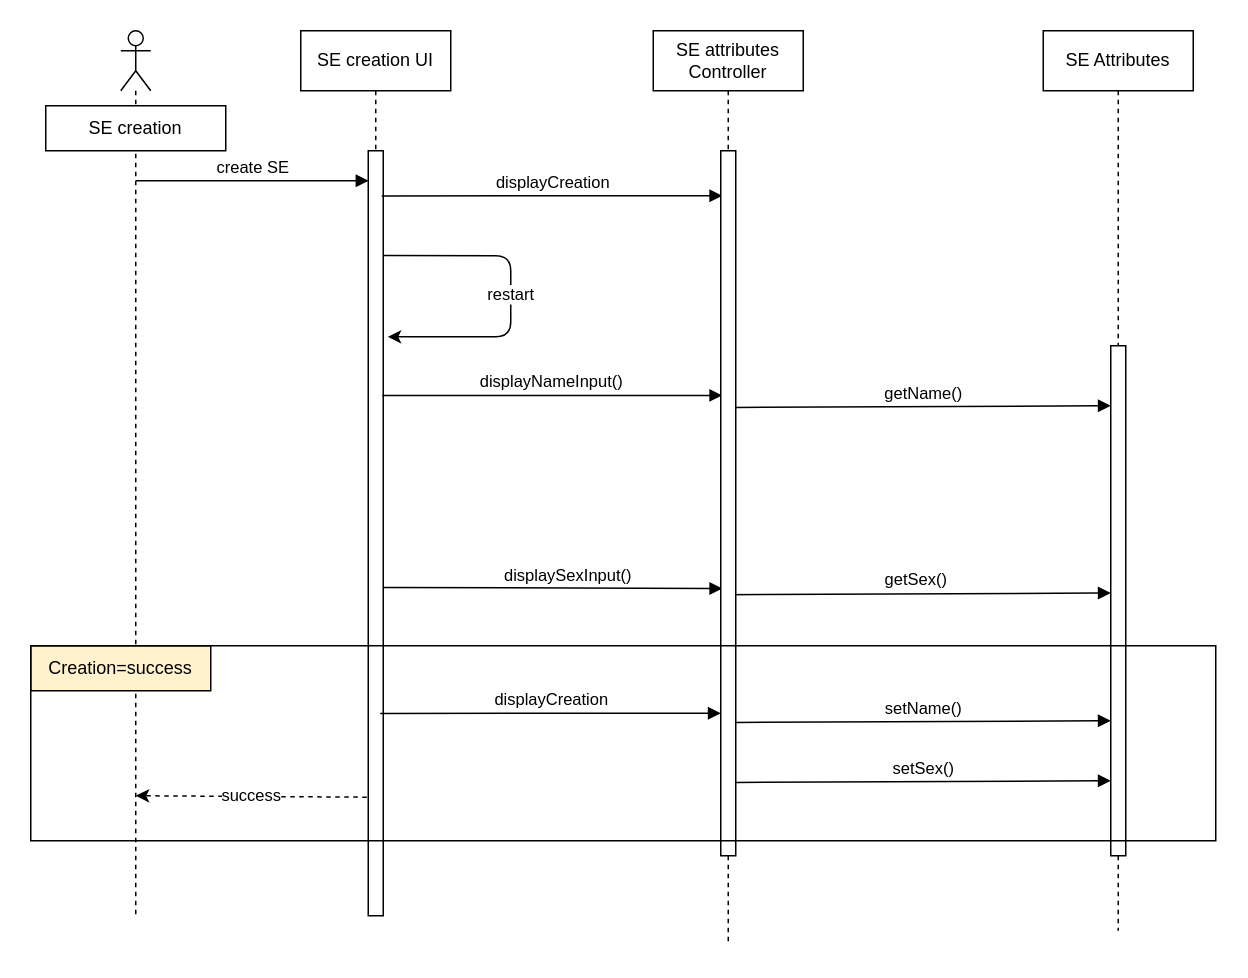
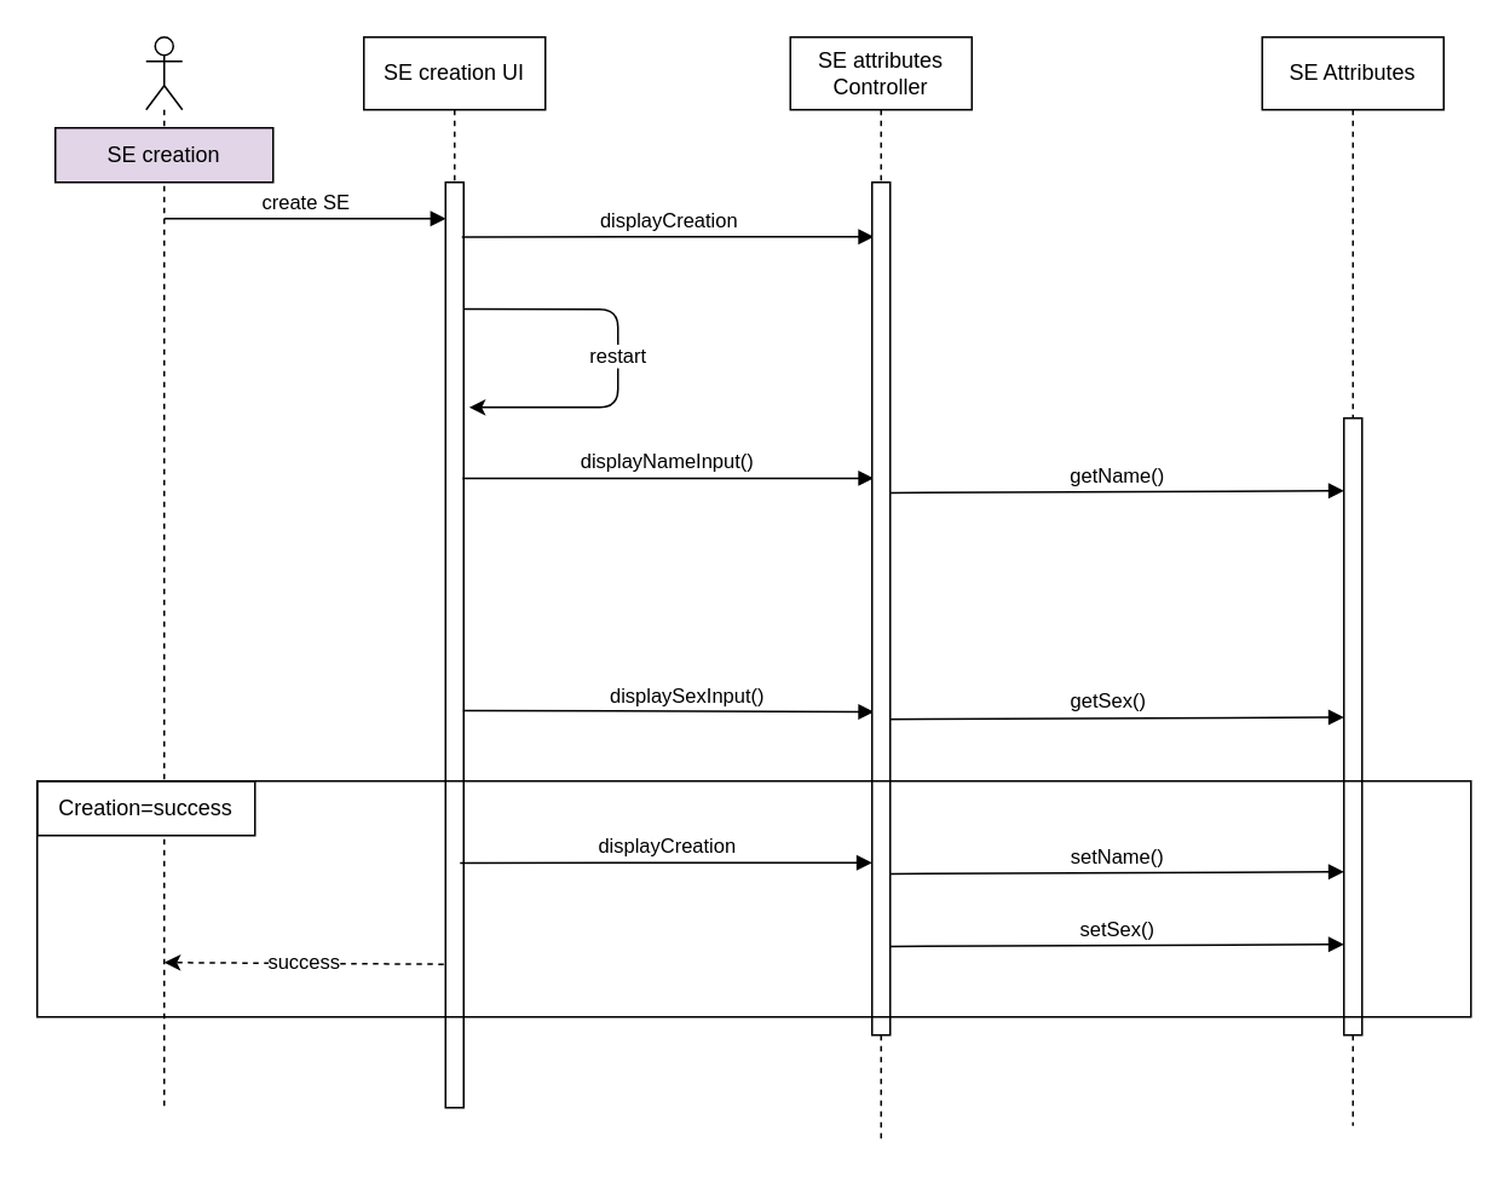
  <mxCell id="0" />
  <mxCell id="1" parent="0" />
  <mxCell id="2" value="" style="shape=umlLifeline;participant=umlActor;perimeter=lifelinePerimeter;whiteSpace=wrap;html=1;container=1;collapsible=0;recursiveResize=0;verticalAlign=top;spacingTop=36;labelBackgroundColor=#ffffff;outlineConnect=0;" parent="1" vertex="1"><mxGeometry x="80" y="20" width="20" height="590" as="geometry" /></mxCell>
  <mxCell id="3" value="SE creation UI" style="shape=umlLifeline;perimeter=lifelinePerimeter;whiteSpace=wrap;html=1;container=1;collapsible=0;recursiveResize=0;outlineConnect=0;" parent="1" vertex="1"><mxGeometry x="200" y="20" width="100" height="590" as="geometry" /></mxCell>
  <mxCell id="4" value="" style="html=1;points=[];perimeter=orthogonalPerimeter;" parent="3" vertex="1"><mxGeometry x="45" y="80" width="10" height="510" as="geometry" /></mxCell>
  <mxCell id="5" value="restart" style="endArrow=classic;html=1;exitX=1;exitY=0.196;exitDx=0;exitDy=0;exitPerimeter=0;entryX=1.3;entryY=0.293;entryDx=0;entryDy=0;entryPerimeter=0;" edge="1" parent="3"><mxGeometry width="50" height="50" relative="1" as="geometry"><mxPoint x="55" y="149.76" as="sourcePoint" /><mxPoint x="58" y="204.08" as="targetPoint" /><Array as="points"><mxPoint x="140" y="150" /><mxPoint x="140" y="204" /></Array></mxGeometry></mxCell>
  <mxCell id="6" value="SE attributes Controller" style="shape=umlLifeline;perimeter=lifelinePerimeter;whiteSpace=wrap;html=1;container=1;collapsible=0;recursiveResize=0;outlineConnect=0;" parent="1" vertex="1"><mxGeometry x="435" y="20" width="100" height="610" as="geometry" /></mxCell>
  <mxCell id="7" value="SE Attributes" style="shape=umlLifeline;perimeter=lifelinePerimeter;whiteSpace=wrap;html=1;container=1;collapsible=0;recursiveResize=0;outlineConnect=0;" parent="1" vertex="1"><mxGeometry x="695" y="20" width="100" height="600" as="geometry" /></mxCell>
  <mxCell id="8" value="displayNameInput()" style="html=1;verticalAlign=bottom;endArrow=block;exitX=0.938;exitY=0.071;exitDx=0;exitDy=0;exitPerimeter=0;entryX=0.1;entryY=0.347;entryDx=0;entryDy=0;entryPerimeter=0;" parent="1" edge="1" target="14"><mxGeometry width="80" relative="1" as="geometry"><mxPoint x="254.38" y="263.16" as="sourcePoint" /><mxPoint x="485" y="263" as="targetPoint" /></mxGeometry></mxCell>
  <mxCell id="9" value="displaySexInput()" style="html=1;verticalAlign=bottom;endArrow=block;exitX=0.967;exitY=0.429;exitDx=0;exitDy=0;exitPerimeter=0;entryX=0.1;entryY=0.621;entryDx=0;entryDy=0;entryPerimeter=0;" parent="1" edge="1" target="14"><mxGeometry x="0.091" width="80" relative="1" as="geometry"><mxPoint x="254.67" y="391.12" as="sourcePoint" /><mxPoint x="484.5" y="391.12" as="targetPoint" /><mxPoint as="offset" /></mxGeometry></mxCell>
  <mxCell id="10" value="getSex()" style="html=1;verticalAlign=bottom;endArrow=block;exitX=0.981;exitY=0.464;exitDx=0;exitDy=0;exitPerimeter=0;entryX=0;entryY=0.526;entryDx=0;entryDy=0;entryPerimeter=0;" parent="1" edge="1"><mxGeometry width="80" relative="1" as="geometry"><mxPoint x="480" y="396" as="sourcePoint" /><mxPoint x="740" y="394.84" as="targetPoint" /></mxGeometry></mxCell>
  <mxCell id="11" value="create SE" style="html=1;verticalAlign=bottom;endArrow=block;entryX=-0.014;entryY=0.035;entryDx=0;entryDy=0;entryPerimeter=0;" parent="1" edge="1"><mxGeometry width="80" relative="1" as="geometry"><mxPoint x="89.997" y="120" as="sourcePoint" /><mxPoint x="245.19" y="120" as="targetPoint" /></mxGeometry></mxCell>
  <mxCell id="12" value="displayCreation" style="html=1;verticalAlign=bottom;endArrow=block;exitX=0.9;exitY=0.059;exitDx=0;exitDy=0;exitPerimeter=0;" parent="1" source="4" edge="1"><mxGeometry width="80" relative="1" as="geometry"><mxPoint x="260" y="141.12" as="sourcePoint" /><mxPoint x="481" y="130" as="targetPoint" /></mxGeometry></mxCell>
- <mxCell id="13" value="SE creation" style="rounded=0;whiteSpace=wrap;html=1;fillColor=#ffffff;" parent="1" vertex="1"><mxGeometry x="30" y="70" width="120" height="30" as="geometry" /></mxCell>
+ <mxCell id="13" value="SE creation" style="rounded=0;whiteSpace=wrap;html=1;fillColor=#e1d5e7;" parent="1" vertex="1"><mxGeometry x="30" y="70" width="120" height="30" as="geometry" /></mxCell>
  <mxCell id="14" value="" style="html=1;points=[];perimeter=orthogonalPerimeter;" parent="1" vertex="1"><mxGeometry x="480" y="100" width="10" height="470" as="geometry" /></mxCell>
  <mxCell id="15" value="" style="html=1;points=[];perimeter=orthogonalPerimeter;" parent="1" vertex="1"><mxGeometry x="740" y="230" width="10" height="340" as="geometry" /></mxCell>
- <mxCell id="16" value="Creation=success" style="rounded=0;whiteSpace=wrap;html=1;fillColor=#fff2cc;" vertex="1" parent="1"><mxGeometry x="20" y="430" width="120" height="30" as="geometry" /></mxCell>
+ <mxCell id="16" value="Creation=success" style="rounded=0;whiteSpace=wrap;html=1;fillColor=#ffffff;" vertex="1" parent="1"><mxGeometry x="20" y="430" width="120" height="30" as="geometry" /></mxCell>
  <mxCell id="17" value="getName()" style="html=1;verticalAlign=bottom;endArrow=block;exitX=0.981;exitY=0.464;exitDx=0;exitDy=0;exitPerimeter=0;" edge="1" parent="1"><mxGeometry width="80" relative="1" as="geometry"><mxPoint x="490" y="271.16" as="sourcePoint" /><mxPoint x="740" y="270" as="targetPoint" /></mxGeometry></mxCell>
  <mxCell id="18" value="setName()" style="html=1;verticalAlign=bottom;endArrow=block;exitX=0.981;exitY=0.464;exitDx=0;exitDy=0;exitPerimeter=0;" edge="1" parent="1"><mxGeometry width="80" relative="1" as="geometry"><mxPoint x="490" y="481.16" as="sourcePoint" /><mxPoint x="740" y="480" as="targetPoint" /></mxGeometry></mxCell>
  <mxCell id="19" value="setSex()" style="html=1;verticalAlign=bottom;endArrow=block;exitX=0.981;exitY=0.464;exitDx=0;exitDy=0;exitPerimeter=0;" edge="1" parent="1"><mxGeometry width="80" relative="1" as="geometry"><mxPoint x="490" y="521.16" as="sourcePoint" /><mxPoint x="740" y="520" as="targetPoint" /></mxGeometry></mxCell>
  <mxCell id="20" value="displayCreation" style="html=1;verticalAlign=bottom;endArrow=block;exitX=0.9;exitY=0.059;exitDx=0;exitDy=0;exitPerimeter=0;" edge="1" parent="1"><mxGeometry width="80" relative="1" as="geometry"><mxPoint x="253" y="475.09" as="sourcePoint" /><mxPoint x="480" y="475" as="targetPoint" /></mxGeometry></mxCell>
  <mxCell id="21" value="success" style="endArrow=classic;html=1;dashed=1;exitX=-0.1;exitY=0.845;exitDx=0;exitDy=0;exitPerimeter=0;" edge="1" parent="1" source="4"><mxGeometry width="50" height="50" relative="1" as="geometry"><mxPoint x="250" y="530" as="sourcePoint" /><mxPoint x="90" y="530" as="targetPoint" /></mxGeometry></mxCell>
  <mxCell id="22" value="" style="rounded=0;whiteSpace=wrap;html=1;gradientColor=#ffffff;fillColor=none;" vertex="1" parent="1"><mxGeometry x="20" y="430" width="790" height="130" as="geometry" /></mxCell>
